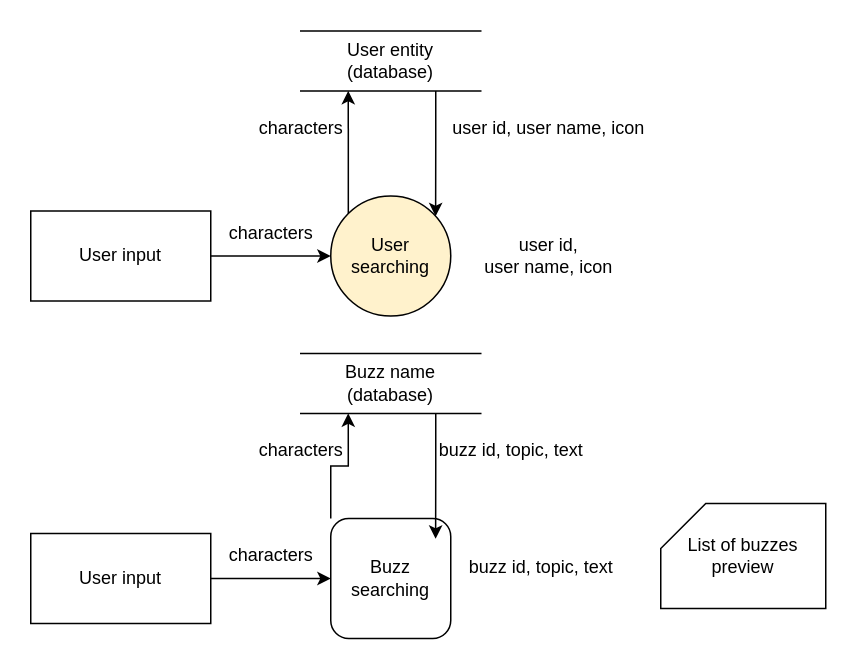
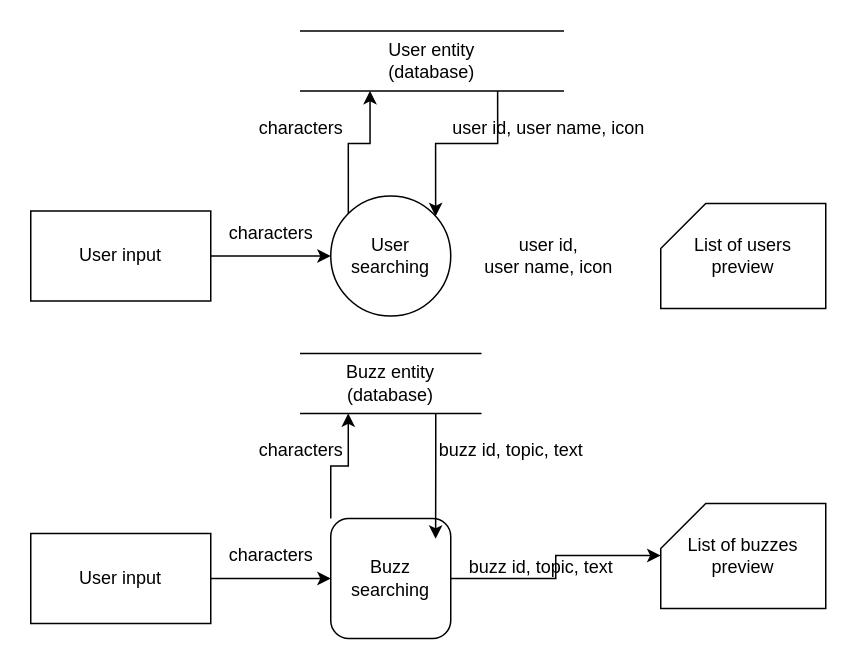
  <mxCell id="0" />
  <mxCell id="1" parent="0" />
  <mxCell id="2" value="" style="edgeStyle=orthogonalEdgeStyle;rounded=0;orthogonalLoop=1;jettySize=auto;html=1;" edge="1" parent="1" source="3" target="5"><mxGeometry relative="1" as="geometry" /></mxCell>
  <mxCell id="3" value="User input" style="rounded=0;whiteSpace=wrap;html=1;" vertex="1" parent="1"><mxGeometry x="20" y="140" width="120" height="60" as="geometry" /></mxCell>
  <mxCell id="4" style="edgeStyle=orthogonalEdgeStyle;rounded=0;orthogonalLoop=1;jettySize=auto;html=1;exitX=0;exitY=0;exitDx=0;exitDy=0;entryX=0.264;entryY=0.997;entryDx=0;entryDy=0;entryPerimeter=0;" edge="1" parent="1" source="5" target="7"><mxGeometry relative="1" as="geometry" /></mxCell>
- <mxCell id="5" value="User searching" style="ellipse;whiteSpace=wrap;html=1;aspect=fixed;fillColor=#fff2cc;" vertex="1" parent="1"><mxGeometry x="220" y="130" width="80" height="80" as="geometry" /></mxCell>
+ <mxCell id="5" value="User searching" style="ellipse;whiteSpace=wrap;html=1;aspect=fixed;" vertex="1" parent="1"><mxGeometry x="220" y="130" width="80" height="80" as="geometry" /></mxCell>
  <mxCell id="6" style="edgeStyle=orthogonalEdgeStyle;rounded=0;orthogonalLoop=1;jettySize=auto;html=1;exitX=0.75;exitY=1;exitDx=0;exitDy=0;entryX=0.874;entryY=0.169;entryDx=0;entryDy=0;entryPerimeter=0;" edge="1" parent="1" source="7" target="5"><mxGeometry relative="1" as="geometry" /></mxCell>
- <mxCell id="7" value="User entity&lt;br&gt;(database)" style="shape=partialRectangle;whiteSpace=wrap;html=1;left=0;right=0;fillColor=none;" vertex="1" parent="1"><mxGeometry x="200" y="20" width="120" height="40" as="geometry" /></mxCell>
+ <mxCell id="7" value="User entity&lt;br&gt;(database)" style="shape=partialRectangle;whiteSpace=wrap;html=1;left=0;right=0;fillColor=none;" vertex="1" parent="1"><mxGeometry x="200" y="20" width="175" height="40" as="geometry" /></mxCell>
  <mxCell id="8" value="user id,&lt;br&gt;user name, icon" style="text;html=1;align=center;verticalAlign=middle;resizable=0;points=[];autosize=1;strokeColor=none;fillColor=none;" vertex="1" parent="1"><mxGeometry x="310" y="150" width="110" height="40" as="geometry" /></mxCell>
+ <mxCell id="9" value="List of users preview" style="shape=card;whiteSpace=wrap;html=1;" vertex="1" parent="1"><mxGeometry x="440" y="135" width="110" height="70" as="geometry" /></mxCell>
  <mxCell id="10" value="characters" style="text;html=1;align=center;verticalAlign=middle;resizable=0;points=[];autosize=1;strokeColor=none;fillColor=none;" vertex="1" parent="1"><mxGeometry x="140" y="140" width="80" height="30" as="geometry" /></mxCell>
  <mxCell id="11" value="characters" style="text;html=1;align=center;verticalAlign=middle;resizable=0;points=[];autosize=1;strokeColor=none;fillColor=none;" vertex="1" parent="1"><mxGeometry x="160" y="70" width="80" height="30" as="geometry" /></mxCell>
  <mxCell id="12" value="user id, user name, icon" style="text;html=1;align=center;verticalAlign=middle;resizable=0;points=[];autosize=1;strokeColor=none;fillColor=none;" vertex="1" parent="1"><mxGeometry x="290" y="70" width="150" height="30" as="geometry" /></mxCell>
  <mxCell id="13" value="" style="edgeStyle=orthogonalEdgeStyle;rounded=0;orthogonalLoop=1;jettySize=auto;html=1;" edge="1" parent="1" source="14" target="17"><mxGeometry relative="1" as="geometry" /></mxCell>
  <mxCell id="14" value="User input" style="rounded=0;whiteSpace=wrap;html=1;" vertex="1" parent="1"><mxGeometry x="20" y="355" width="120" height="60" as="geometry" /></mxCell>
+ <mxCell id="15" style="edgeStyle=orthogonalEdgeStyle;rounded=0;orthogonalLoop=1;jettySize=auto;html=1;exitX=1;exitY=0.5;exitDx=0;exitDy=0;entryX=-0.001;entryY=0.495;entryDx=0;entryDy=0;entryPerimeter=0;" edge="1" parent="1" source="17" target="20"><mxGeometry relative="1" as="geometry"><mxPoint x="400" y="385" as="targetPoint" /></mxGeometry></mxCell>
  <mxCell id="16" style="edgeStyle=orthogonalEdgeStyle;rounded=0;orthogonalLoop=1;jettySize=auto;html=1;exitX=0;exitY=0;exitDx=0;exitDy=0;entryX=0.264;entryY=0.997;entryDx=0;entryDy=0;entryPerimeter=0;" edge="1" parent="1" source="17" target="19"><mxGeometry relative="1" as="geometry" /></mxCell>
  <mxCell id="17" value="Buzz searching" style="whiteSpace=wrap;html=1;aspect=fixed;rounded=1;" vertex="1" parent="1"><mxGeometry x="220" y="345" width="80" height="80" as="geometry" /></mxCell>
  <mxCell id="18" style="edgeStyle=orthogonalEdgeStyle;rounded=0;orthogonalLoop=1;jettySize=auto;html=1;exitX=0.75;exitY=1;exitDx=0;exitDy=0;entryX=0.874;entryY=0.169;entryDx=0;entryDy=0;entryPerimeter=0;" edge="1" parent="1" source="19" target="17"><mxGeometry relative="1" as="geometry" /></mxCell>
- <mxCell id="19" value="Buzz name&lt;br&gt;(database)" style="shape=partialRectangle;whiteSpace=wrap;html=1;left=0;right=0;fillColor=none;" vertex="1" parent="1"><mxGeometry x="200" y="235" width="120" height="40" as="geometry" /></mxCell>
+ <mxCell id="19" value="Buzz entity&lt;br&gt;(database)" style="shape=partialRectangle;whiteSpace=wrap;html=1;left=0;right=0;fillColor=none;" vertex="1" parent="1"><mxGeometry x="200" y="235" width="120" height="40" as="geometry" /></mxCell>
  <mxCell id="20" value="List of buzzes preview" style="shape=card;whiteSpace=wrap;html=1;" vertex="1" parent="1"><mxGeometry x="440" y="335" width="110" height="70" as="geometry" /></mxCell>
  <mxCell id="21" value="characters" style="text;html=1;align=center;verticalAlign=middle;resizable=0;points=[];autosize=1;strokeColor=none;fillColor=none;" vertex="1" parent="1"><mxGeometry x="140" y="355" width="80" height="30" as="geometry" /></mxCell>
  <mxCell id="22" value="characters" style="text;html=1;align=center;verticalAlign=middle;resizable=0;points=[];autosize=1;strokeColor=none;fillColor=none;" vertex="1" parent="1"><mxGeometry x="160" y="285" width="80" height="30" as="geometry" /></mxCell>
  <mxCell id="23" value="buzz id, topic, text" style="text;html=1;align=center;verticalAlign=middle;resizable=0;points=[];autosize=1;strokeColor=none;fillColor=none;" vertex="1" parent="1"><mxGeometry x="280" y="285" width="120" height="30" as="geometry" /></mxCell>
  <mxCell id="24" value="buzz id, topic, text" style="text;html=1;align=center;verticalAlign=middle;resizable=0;points=[];autosize=1;strokeColor=none;fillColor=none;" vertex="1" parent="1"><mxGeometry x="300" y="363" width="120" height="30" as="geometry" /></mxCell>
